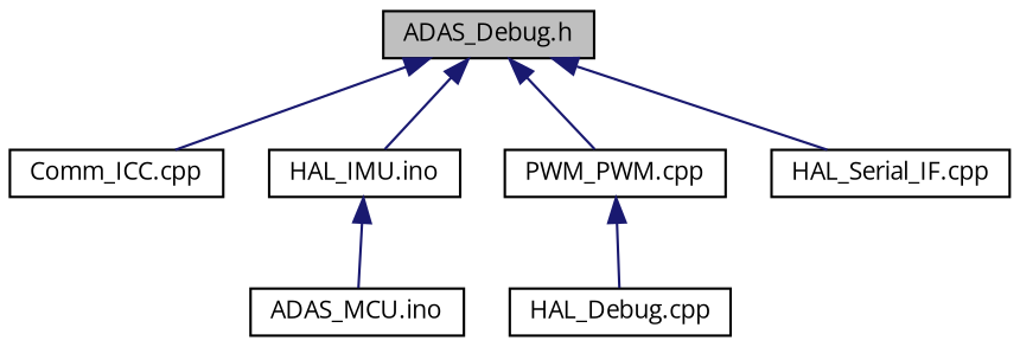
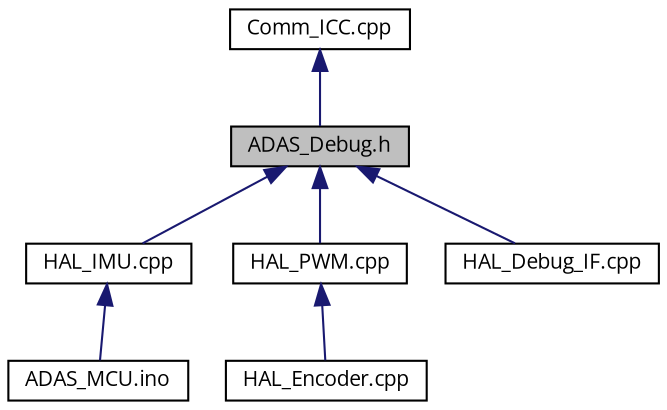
  digraph {
    fontname="Open Sans"
    node [color=black fontname="Open Sans" fontsize=10 shape=record]
    edge [color=midnightblue dir=back fontname="Open Sans" fontsize=10 labelfontname=Helvetica labelfontsize=10 style=solid]
    n1 [fillcolor=grey75 fontcolor=black height=0.2 label="ADAS_Debug.h" style=filled width=0.4]
    n2 [height=0.2 label="Comm_ICC.cpp" width=0.4]
-   n3 [height=0.2 label="HAL_IMU.ino" width=0.4]
-   n4 [height=0.2 label="PWM_PWM.cpp" width=0.4]
-   n5 [height=0.2 label="HAL_Serial_IF.cpp" width=0.4]
+   n3 [height=0.2 label="HAL_IMU.cpp" width=0.4]
+   n4 [height=0.2 label="HAL_PWM.cpp" width=0.4]
+   n5 [height=0.2 label="HAL_Debug_IF.cpp" width=0.4]
    n6 [height=0.2 label="ADAS_MCU.ino" width=0.4]
-   n7 [height=0.2 label="HAL_Debug.cpp" width=0.4]
-   n1 -> n2
+   n7 [height=0.2 label="HAL_Encoder.cpp" width=0.4]
+   n2 -> n1
    n1 -> n3
    n1 -> n4
    n1 -> n5
    n3 -> n6
    n4 -> n7
  }
